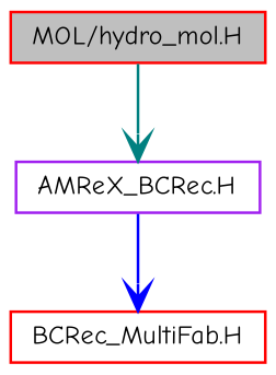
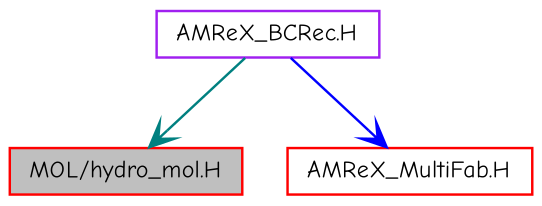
  digraph {
    fontname="Comic Neue"
    node [color=red fillcolor=white fontname="Comic Neue" fontsize=10 shape=record style=filled]
    edge [arrowhead=vee fontname="Comic Neue" fontsize=10 labelfontname=Helvetica labelfontsize=10 style=solid]
    n1 [fillcolor=grey75 fontcolor=black height=0.2 label="MOL/hydro_mol.H" width=0.4]
    n2 [color=purple height=0.2 label="AMReX_BCRec.H" width=0.4]
-   n3 [height=0.2 label="BCRec_MultiFab.H" width=0.4]
-   n1 -> n2 [color=teal]
+   n3 [height=0.2 label="AMReX_MultiFab.H" width=0.4]
+   n2 -> n1 [color=teal]
    n2 -> n3 [color=blue]
  }
